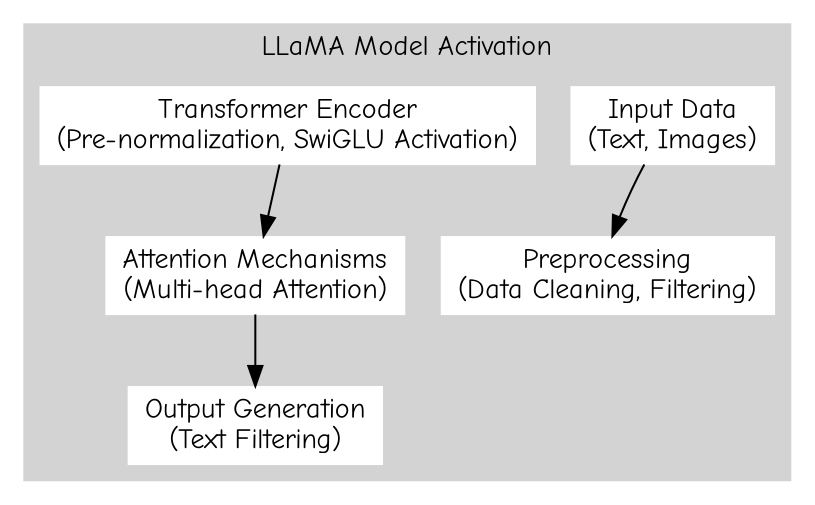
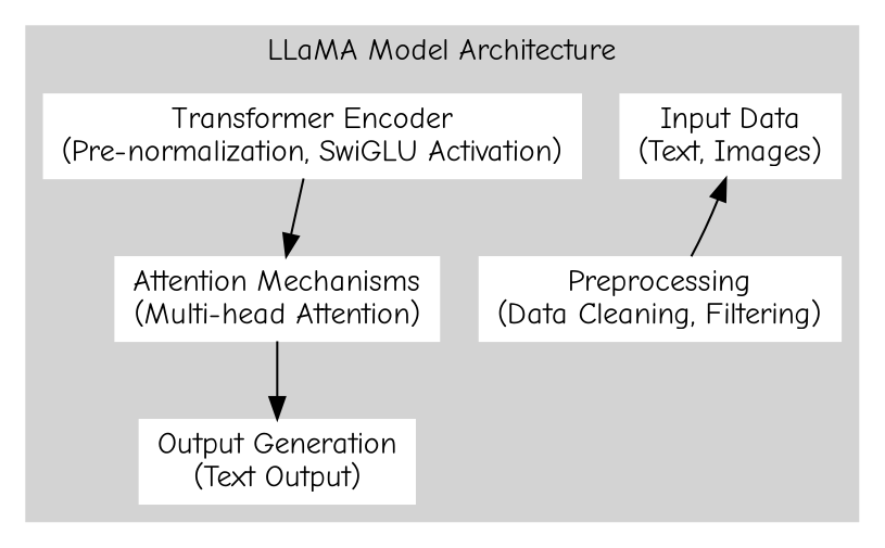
  digraph {
    fontname="Comic Neue"
    rankdir=TB
    node [color=white fontname="Comic Neue" shape=box style=filled]
    edge [fontname="Comic Neue"]
    n1 [label="Input Data\n(Text, Images)"]
    n2 [label="Preprocessing\n(Data Cleaning, Filtering)"]
    n3 [label="Transformer Encoder\n(Pre-normalization, SwiGLU Activation)"]
    n4 [label="Attention Mechanisms\n(Multi-head Attention)"]
-   n5 [label="Output Generation\n(Text Filtering)"]
+   n5 [label="Output Generation\n(Text Output)"]
    subgraph cluster_1 {
      color=lightgrey
-     label="LLaMA Model Activation"
+     label="LLaMA Model Architecture"
      style=filled
      n1
      n2
      n3
      n4
      n5
    }
-   n1 -> n2
+   n2 -> n1
    n3 -> n4
    n4 -> n5
  }
